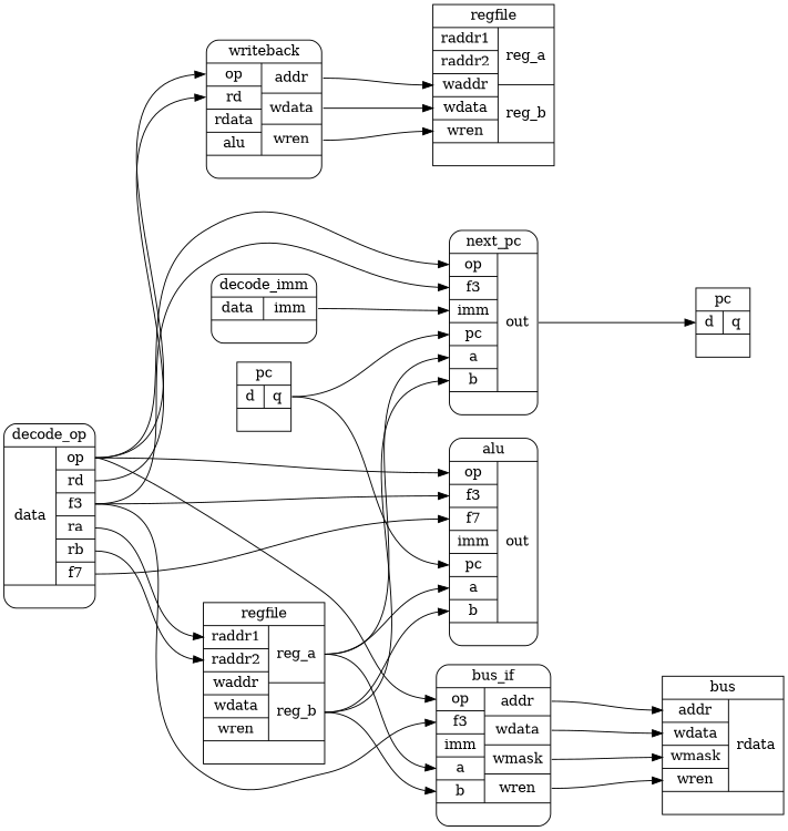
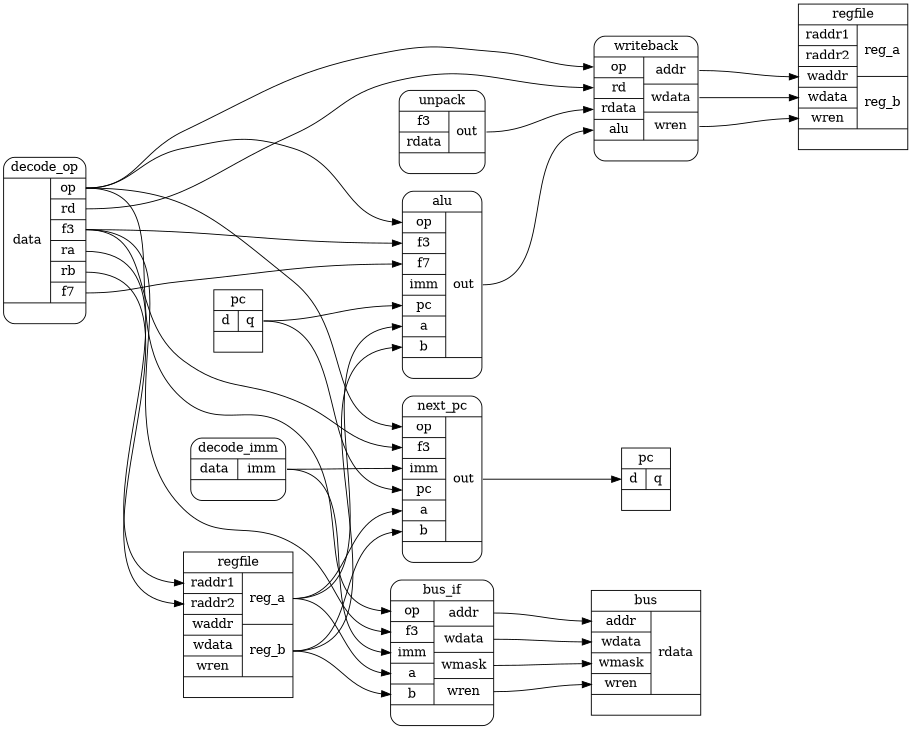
  digraph {
    rankdir=LR
    ranksep=1.5
    node [shape=Mrecord]
    edge [headport=op tailport=op]
    n1 [label="<top>pc|{<d>d|<q>q}|" shape=record]
    n2 [label="alu|{{<op>op|<f3>f3|<f7>f7|<imm>imm|<pc>pc|<a>a|<b>b}|<out>out}|"]
    n3 [label="<top>next_pc|{ {<op>op|<f3>f3|<imm>imm|<pc>pc|<a>a|<b>b} | <out>out }|"]
    n4 [label="<top>writeback|{{<op>op|<rd>rd|<rdata>rdata|<alu>alu}|{<addr>addr|<wdata>wdata|<wren>wren}}|"]
    n5 [label="<top>pc|{<d>d|<q>q}|" shape=record]
    n6 [label="<top>decode_op|{{<data>data}|{<op>op|<rd>rd|<f3>f3|<ra>ra|<rb>rb|<f7>f7}}|"]
    n7 [label="<top>bus_if|{{<op>op|<f3>f3|<imm>imm|<a>a|<b>b}|{<addr>addr|<wdata>wdata|<wmask>wmask|<wren>wren}}|"]
    n8 [label="<top>regfile|{{<raddr1>raddr1|<raddr2>raddr2|<waddr>waddr|<wdata>wdata|<wren>wren}|{<reg_a>reg_a|<reg_b>reg_b}}|" shape=record]
    n9 [label="<top>decode_imm|{{<data>data}|{<imm>imm}}|"]
    n10 [label="<top>bus|{{<addr>addr|<wdata>wdata|<wmask>wmask|<wren>wren}|<rdata>rdata}|" shape=record]
+   n11 [label="<top>unpack|{{<f3>f3|<rdata>rdata}|{<out>out}}|"]
    n12 [label="<top>regfile|{{<raddr1>raddr1|<raddr2>raddr2|<waddr>waddr|<wdata>wdata|<wren>wren}|{<reg_a>reg_a|<reg_b>reg_b}}|" shape=record]
    n1 -> n2 [headport=pc tailport=q]
    n1 -> n3 [headport=pc tailport=q]
+   n2 -> n4 [headport=alu tailport=out]
    n3 -> n5 [headport=d tailport=out]
    n4 -> n12 [headport=waddr tailport=addr]
    n4 -> n12 [headport=wdata tailport=wdata]
    n4 -> n12 [headport=wren tailport=wren]
    n6 -> n2
    n6 -> n2 [headport=f3 tailport=f3]
    n6 -> n2 [headport=f7 tailport=f7]
    n6 -> n3
    n6 -> n3 [headport=f3 tailport=f3]
    n6 -> n4
    n6 -> n4 [headport=rd tailport=rd]
    n6 -> n7
    n6 -> n7 [headport=f3 tailport=f3]
    n6 -> n8 [headport=raddr1 tailport=ra]
    n6 -> n8 [headport=raddr2 tailport=rb]
    n7 -> n10 [headport=addr tailport=addr]
    n7 -> n10 [headport=wdata tailport=wdata]
    n7 -> n10 [headport=wmask tailport=wmask]
    n7 -> n10 [headport=wren tailport=wren]
    n8 -> n2 [headport=a tailport=reg_a]
    n8 -> n2 [headport=b tailport=reg_b]
    n8 -> n3 [headport=a tailport=reg_a]
    n8 -> n3 [headport=b tailport=reg_b]
    n8 -> n7 [headport=a tailport=reg_a]
    n8 -> n7 [headport=b tailport=reg_b]
    n9 -> n3 [headport=imm tailport=imm]
+   n9 -> n7 [headport=imm tailport=imm]
+   n11 -> n4 [headport=rdata tailport=out]
  }
